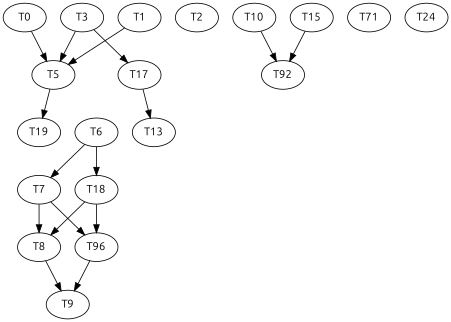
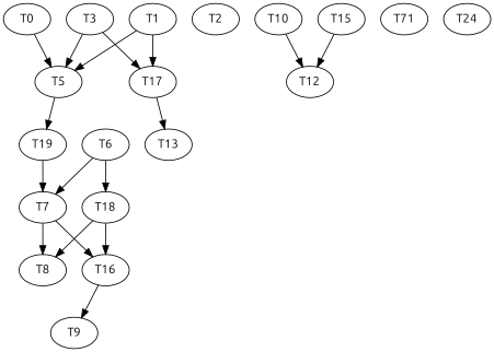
  digraph {
    node [fontname=Ubuntu]
    T0
    T5
    T19
    T7
    T1
    T17
    T13
    T2
    T3
    T8
-   T16 [label=T96]
+   T16
    T6
    T18
    T9
    T10
-   T12 [label=T92]
+   T12
    n17 [label=T71]
    n18 [label=T24]
    T15
    T0 -> T5
    T5 -> T19
+   T19 -> T7
    T7 -> T8
    T7 -> T16
    T1 -> T5
+   T1 -> T17
    T17 -> T13
    T3 -> T5
    T3 -> T17
-   T8 -> T9
    T16 -> T9
    T6 -> T7
    T6 -> T18
    T18 -> T8
    T18 -> T16
    T10 -> T12
    T15 -> T12
  }
